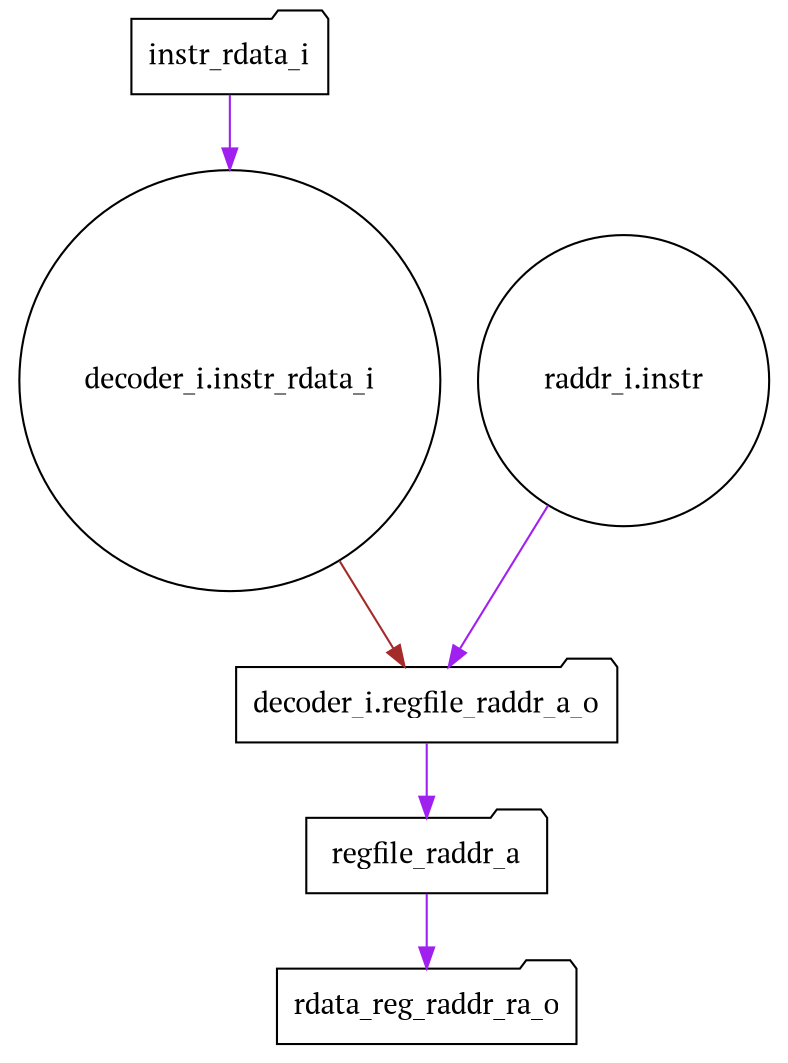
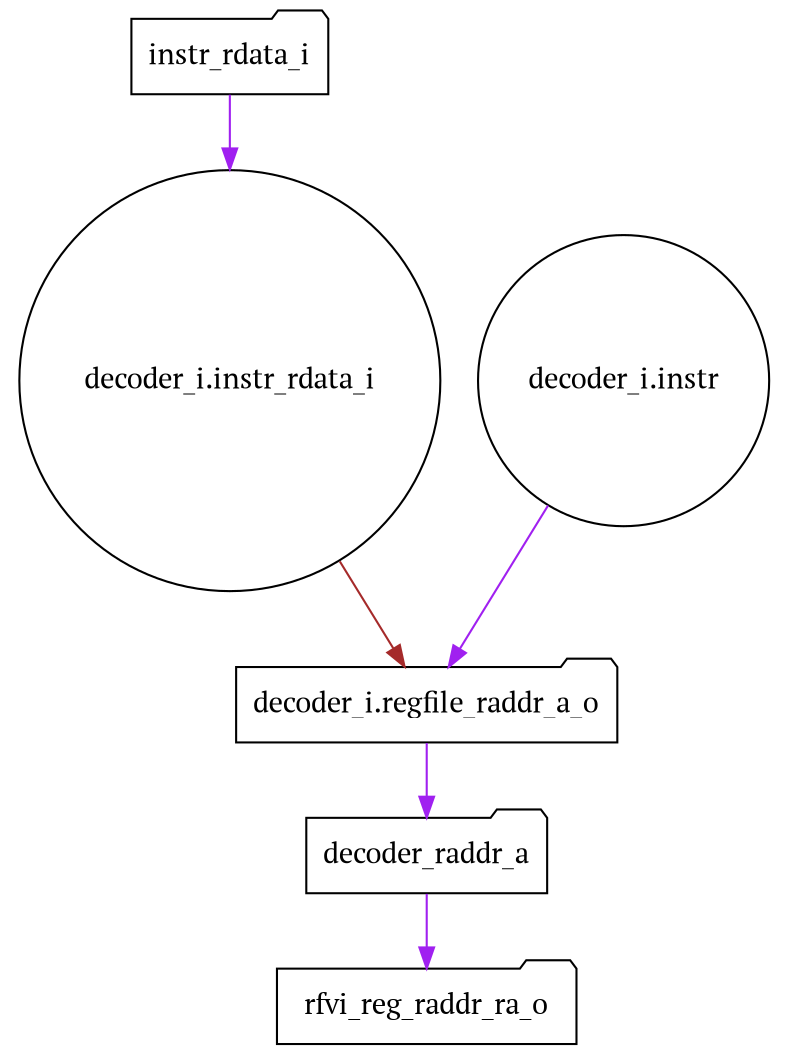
  strict digraph {
    fontname="PT Serif"
    node [complexity=6 fontname="PT Serif" shape=folder]
    edge [color=purple fontname="PT Serif"]
    instr_rdata_i [importance=0.0111314396899 rank=0.00185523994832]
    "decoder_i.instr_rdata_i" [importance=0.00963547699949 rank=0.00160591283325 shape=circle]
    "decoder_i.regfile_raddr_a_o" [complexity=2 importance=0.00533458464794 rank=0.00266729232397]
-   "decoder_i.instr" [complexity=4 importance=0.00776551521804 rank=0.00194137880451 shape=circle label="raddr_i.instr"]
-   rfvi_reg_raddr_ra_o [complexity=0 importance=0.00196369500569 rank=0.0 label=rdata_reg_raddr_ra_o]
-   regfile_raddr_a [complexity=2 importance=0.00383464990627 rank=0.00191732495314]
+   "decoder_i.instr" [complexity=4 importance=0.00776551521804 rank=0.00194137880451 shape=circle]
+   rfvi_reg_raddr_ra_o [complexity=0 importance=0.00196369500569 rank=0.0]
+   regfile_raddr_a [complexity=2 importance=0.00383464990627 rank=0.00191732495314 label=decoder_raddr_a]
    instr_rdata_i -> "decoder_i.instr_rdata_i"
    "decoder_i.instr_rdata_i" -> "decoder_i.regfile_raddr_a_o" [color=brown]
    "decoder_i.regfile_raddr_a_o" -> regfile_raddr_a
    "decoder_i.instr" -> "decoder_i.regfile_raddr_a_o"
    regfile_raddr_a -> rfvi_reg_raddr_ra_o
  }
